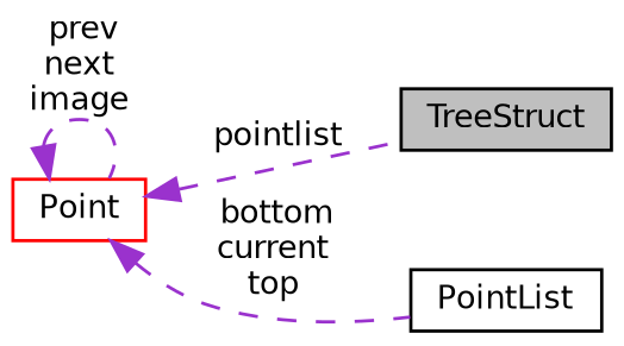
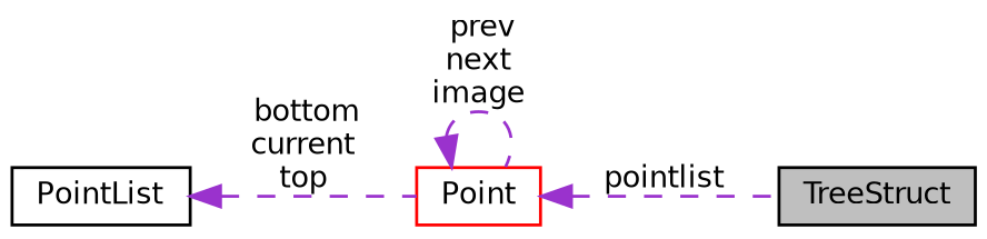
  digraph {
    rankdir=LR
    node [color=black fillcolor=white fontname=Helvetica fontsize=10 shape=record style=filled]
    edge [color=darkorchid3 dir=back fontname=Helvetica fontsize=10 labelfontname=Helvetica labelfontsize=10 style=dashed]
    n1 [fillcolor=grey75 fontcolor=black height=0.2 label=TreeStruct width=0.4]
    n2 [height=0.2 label=PointList width=0.4]
    n3 [color=red height=0.2 label=Point width=0.4]
    n3 -> n1 [label=" pointlist"]
-   n3 -> n2 [label=" bottom\ncurrent\ntop"]
+   n2 -> n3 [label=" bottom\ncurrent\ntop"]
    n3 -> n3 [label=" prev\nnext\nimage"]
  }
